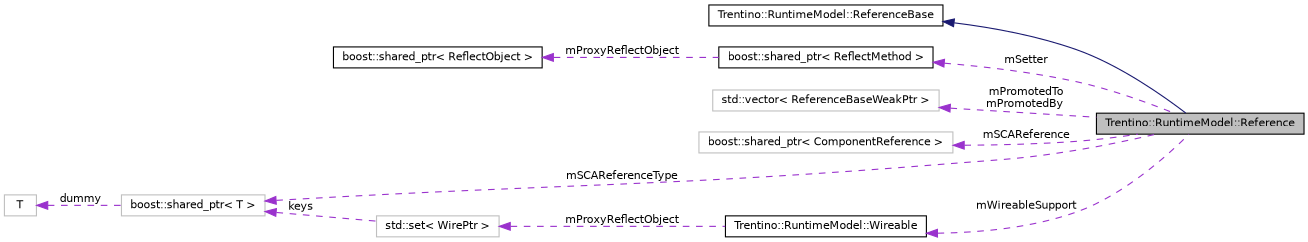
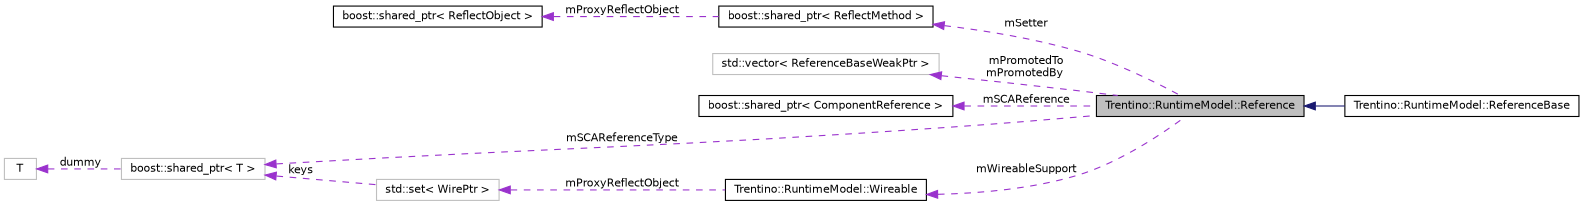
  digraph {
    rankdir=LR
    node [color=black fillcolor=white fontname=Helvetica fontsize=10 shape=record style=filled]
    edge [color=darkorchid3 dir=back fontname=Helvetica fontsize=10 labelfontname=Helvetica labelfontsize=10 style=dashed]
    n1 [fillcolor=grey75 fontcolor=black height=0.2 label="Trentino::RuntimeModel::Reference" width=0.4]
    n2 [height=0.2 label="Trentino::RuntimeModel::ReferenceBase" width=0.4]
    n3 [height=0.2 label="boost::shared_ptr\< ReflectObject \>" width=0.4]
    n4 [height=0.2 label="boost::shared_ptr\< ReflectMethod \>" width=0.4]
    n5 [color=grey75 height=0.2 label="std::vector\< ReferenceBaseWeakPtr \>" width=0.4]
-   n6 [color=grey75 height=0.2 label="boost::shared_ptr\< ComponentReference \>" width=0.4]
+   n6 [height=0.2 label="boost::shared_ptr\< ComponentReference \>" width=0.4]
    n7 [color=grey75 height=0.2 label="boost::shared_ptr\< T \>" width=0.4]
    n8 [color=grey75 height=0.2 label="std::set\< WirePtr \>" width=0.4]
    n9 [height=0.2 label="Trentino::RuntimeModel::Wireable" width=0.4]
    n10 [color=grey75 height=0.2 label=T width=0.4]
-   n2 -> n1 [color=midnightblue style=solid]
+   n1 -> n2 [color=midnightblue style=solid]
    n3 -> n4 [label=" mProxyReflectObject"]
    n4 -> n1 [label=" mSetter"]
    n5 -> n1 [label=" mPromotedTo\nmPromotedBy"]
    n6 -> n1 [label=" mSCAReference"]
    n7 -> n1 [label=" mSCAReferenceType"]
    n7 -> n8 [label=" keys"]
    n8 -> n9 [label=" mProxyReflectObject"]
    n9 -> n1 [label=" mWireableSupport"]
    n10 -> n7 [label=" dummy"]
  }
